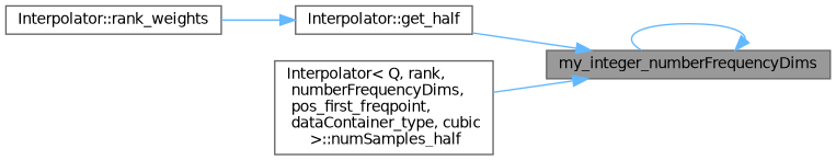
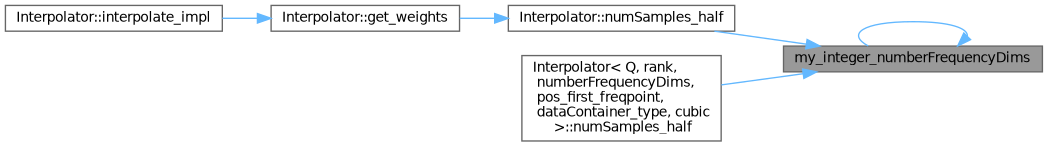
  digraph {
    rankdir=RL
    node [color=grey40 fillcolor=white fontname=Helvetica fontsize=10 shape=box style=filled]
    edge [color=steelblue1 dir=back fontname=Helvetica fontsize=10 labelfontname=Helvetica labelfontsize=10 style=solid]
    n1 [color=gray40 fillcolor=grey60 fontcolor=black height=0.2 label=my_integer_numberFrequencyDims width=0.4]
-   n2 [height=0.2 label="Interpolator::get_half" width=0.4]
+   n2 [height=0.2 label="Interpolator::numSamples_half" width=0.4]
    n3 [height=0.2 label="Interpolator\< Q, rank,\l numberFrequencyDims,\l pos_first_freqpoint,\l dataContainer_type, cubic\l \>::numSamples_half" width=0.4]
-   n4 [height=0.2 label="Interpolator::rank_weights" width=0.4]
+   n4 [height=0.2 label="Interpolator::get_weights" width=0.4]
+   n5 [height=0.2 label="Interpolator::interpolate_impl" width=0.4]
    n1 -> n1
    n1 -> n2
    n1 -> n3
    n2 -> n4
+   n4 -> n5
  }
